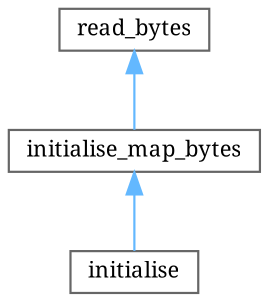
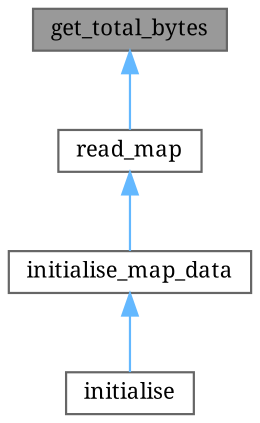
  digraph {
    fontname="Noto Serif"
    rankdir=TB
    node [color=grey40 fillcolor=white fontname="Noto Serif" fontsize=10 shape=box style=filled]
    edge [color=steelblue1 dir=back fontname="Noto Serif" fontsize=10 labelfontname=Helvetica labelfontsize=10 style=solid]
-   n2 [height=0.2 label=read_bytes width=0.4]
-   n3 [height=0.2 label=initialise_map_bytes width=0.4]
+   n1 [color=gray40 fillcolor=grey60 fontcolor=black height=0.2 label=get_total_bytes width=0.4]
+   n2 [height=0.2 label=read_map width=0.4]
+   n3 [height=0.2 label=initialise_map_data width=0.4]
    n4 [height=0.2 label=initialise width=0.4]
+   n1 -> n2
    n2 -> n3
    n3 -> n4
  }
